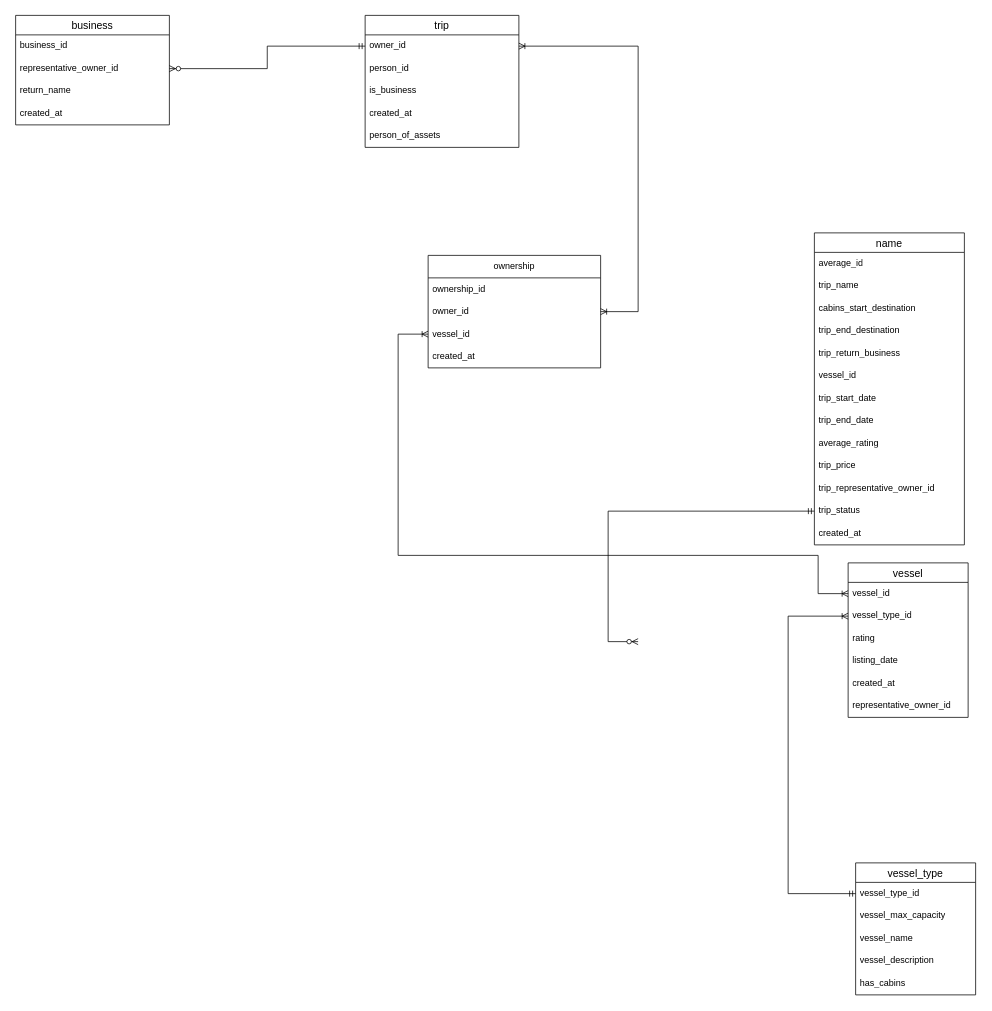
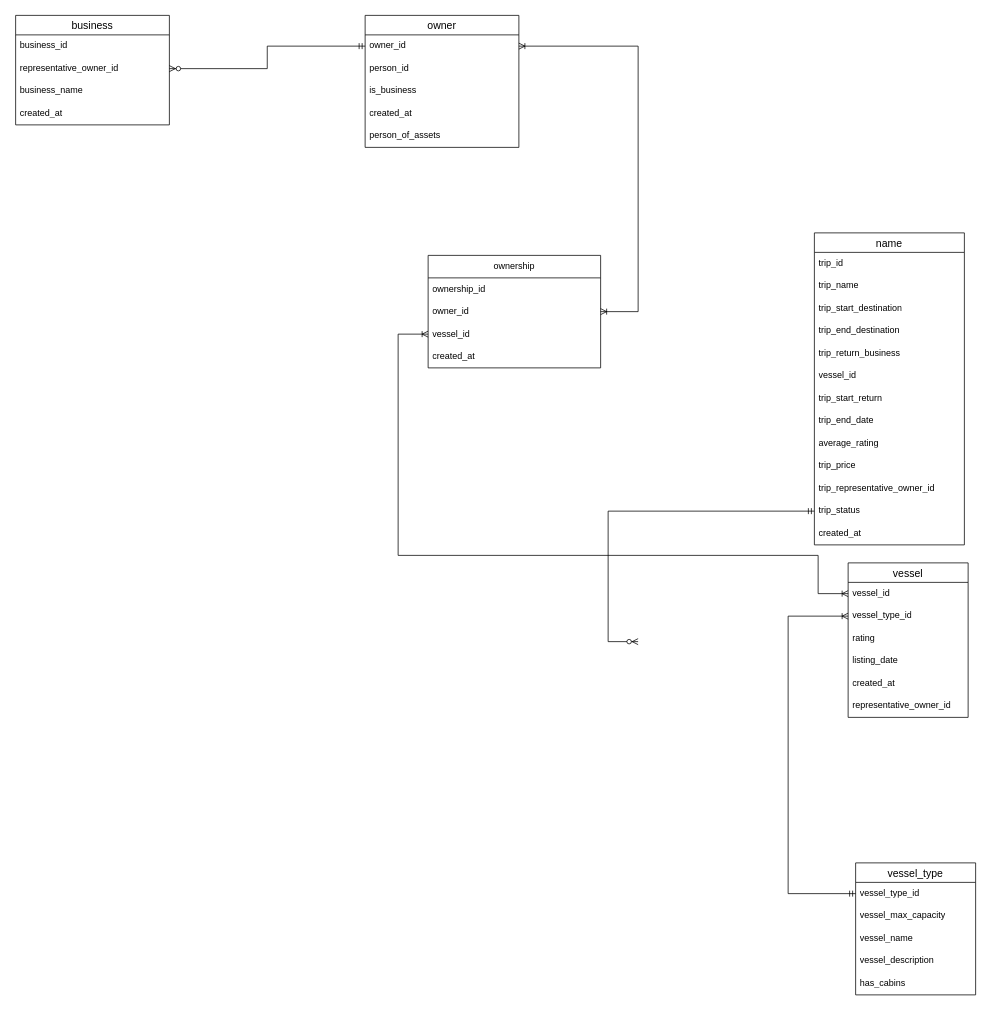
  <mxCell id="0" />
  <mxCell id="1" parent="0" />
- <mxCell id="2" value="trip" style="swimlane;fontStyle=0;childLayout=stackLayout;horizontal=1;startSize=26;horizontalStack=0;resizeParent=1;resizeParentMax=0;resizeLast=0;collapsible=1;marginBottom=0;align=center;fontSize=14;" vertex="1" parent="1"><mxGeometry x="486" y="20" width="205" height="176" as="geometry" /></mxCell>
+ <mxCell id="2" value="owner" style="swimlane;fontStyle=0;childLayout=stackLayout;horizontal=1;startSize=26;horizontalStack=0;resizeParent=1;resizeParentMax=0;resizeLast=0;collapsible=1;marginBottom=0;align=center;fontSize=14;" vertex="1" parent="1"><mxGeometry x="486" y="20" width="205" height="176" as="geometry" /></mxCell>
  <mxCell id="3" value="owner_id" style="text;strokeColor=none;fillColor=none;spacingLeft=4;spacingRight=4;overflow=hidden;rotatable=0;points=[[0,0.5],[1,0.5]];portConstraint=eastwest;fontSize=12;whiteSpace=wrap;html=1;" vertex="1" parent="2"><mxGeometry y="26" width="205" height="30" as="geometry" /></mxCell>
  <mxCell id="4" value="person_id" style="text;strokeColor=none;fillColor=none;spacingLeft=4;spacingRight=4;overflow=hidden;rotatable=0;points=[[0,0.5],[1,0.5]];portConstraint=eastwest;fontSize=12;whiteSpace=wrap;html=1;" vertex="1" parent="2"><mxGeometry y="56" width="205" height="30" as="geometry" /></mxCell>
  <mxCell id="5" value="is_business" style="text;strokeColor=none;fillColor=none;spacingLeft=4;spacingRight=4;overflow=hidden;rotatable=0;points=[[0,0.5],[1,0.5]];portConstraint=eastwest;fontSize=12;whiteSpace=wrap;html=1;" vertex="1" parent="2"><mxGeometry y="86" width="205" height="30" as="geometry" /></mxCell>
  <mxCell id="6" value="created_at" style="text;strokeColor=none;fillColor=none;spacingLeft=4;spacingRight=4;overflow=hidden;rotatable=0;points=[[0,0.5],[1,0.5]];portConstraint=eastwest;fontSize=12;whiteSpace=wrap;html=1;" vertex="1" parent="2"><mxGeometry y="116" width="205" height="30" as="geometry" /></mxCell>
  <mxCell id="7" value="person_of_assets" style="text;strokeColor=none;fillColor=none;spacingLeft=4;spacingRight=4;overflow=hidden;rotatable=0;points=[[0,0.5],[1,0.5]];portConstraint=eastwest;fontSize=12;whiteSpace=wrap;html=1;" vertex="1" parent="2"><mxGeometry y="146" width="205" height="30" as="geometry" /></mxCell>
  <mxCell id="8" value="name" style="swimlane;fontStyle=0;childLayout=stackLayout;horizontal=1;startSize=26;horizontalStack=0;resizeParent=1;resizeParentMax=0;resizeLast=0;collapsible=1;marginBottom=0;align=center;fontSize=14;" vertex="1" parent="1"><mxGeometry x="1085" y="310" width="200" height="416" as="geometry" /></mxCell>
- <mxCell id="9" value="average_id" style="text;strokeColor=none;fillColor=none;spacingLeft=4;spacingRight=4;overflow=hidden;rotatable=0;points=[[0,0.5],[1,0.5]];portConstraint=eastwest;fontSize=12;whiteSpace=wrap;html=1;" vertex="1" parent="8"><mxGeometry y="26" width="200" height="30" as="geometry" /></mxCell>
+ <mxCell id="9" value="trip_id" style="text;strokeColor=none;fillColor=none;spacingLeft=4;spacingRight=4;overflow=hidden;rotatable=0;points=[[0,0.5],[1,0.5]];portConstraint=eastwest;fontSize=12;whiteSpace=wrap;html=1;" vertex="1" parent="8"><mxGeometry y="26" width="200" height="30" as="geometry" /></mxCell>
  <mxCell id="10" value="trip_name" style="text;strokeColor=none;fillColor=none;spacingLeft=4;spacingRight=4;overflow=hidden;rotatable=0;points=[[0,0.5],[1,0.5]];portConstraint=eastwest;fontSize=12;whiteSpace=wrap;html=1;" vertex="1" parent="8"><mxGeometry y="56" width="200" height="30" as="geometry" /></mxCell>
- <mxCell id="11" value="cabins_start_destination" style="text;strokeColor=none;fillColor=none;spacingLeft=4;spacingRight=4;overflow=hidden;rotatable=0;points=[[0,0.5],[1,0.5]];portConstraint=eastwest;fontSize=12;whiteSpace=wrap;html=1;" vertex="1" parent="8"><mxGeometry y="86" width="200" height="30" as="geometry" /></mxCell>
+ <mxCell id="11" value="trip_start_destination" style="text;strokeColor=none;fillColor=none;spacingLeft=4;spacingRight=4;overflow=hidden;rotatable=0;points=[[0,0.5],[1,0.5]];portConstraint=eastwest;fontSize=12;whiteSpace=wrap;html=1;" vertex="1" parent="8"><mxGeometry y="86" width="200" height="30" as="geometry" /></mxCell>
  <mxCell id="12" value="trip_end_destination" style="text;strokeColor=none;fillColor=none;spacingLeft=4;spacingRight=4;overflow=hidden;rotatable=0;points=[[0,0.5],[1,0.5]];portConstraint=eastwest;fontSize=12;whiteSpace=wrap;html=1;" vertex="1" parent="8"><mxGeometry y="116" width="200" height="30" as="geometry" /></mxCell>
  <mxCell id="13" value="trip_return_business" style="text;strokeColor=none;fillColor=none;spacingLeft=4;spacingRight=4;overflow=hidden;rotatable=0;points=[[0,0.5],[1,0.5]];portConstraint=eastwest;fontSize=12;whiteSpace=wrap;html=1;" vertex="1" parent="8"><mxGeometry y="146" width="200" height="30" as="geometry" /></mxCell>
  <mxCell id="14" value="vessel_id" style="text;strokeColor=none;fillColor=none;spacingLeft=4;spacingRight=4;overflow=hidden;rotatable=0;points=[[0,0.5],[1,0.5]];portConstraint=eastwest;fontSize=12;whiteSpace=wrap;html=1;" vertex="1" parent="8"><mxGeometry y="176" width="200" height="30" as="geometry" /></mxCell>
- <mxCell id="15" value="trip_start_date" style="text;strokeColor=none;fillColor=none;spacingLeft=4;spacingRight=4;overflow=hidden;rotatable=0;points=[[0,0.5],[1,0.5]];portConstraint=eastwest;fontSize=12;whiteSpace=wrap;html=1;" vertex="1" parent="8"><mxGeometry y="206" width="200" height="30" as="geometry" /></mxCell>
+ <mxCell id="15" value="trip_start_return" style="text;strokeColor=none;fillColor=none;spacingLeft=4;spacingRight=4;overflow=hidden;rotatable=0;points=[[0,0.5],[1,0.5]];portConstraint=eastwest;fontSize=12;whiteSpace=wrap;html=1;" vertex="1" parent="8"><mxGeometry y="206" width="200" height="30" as="geometry" /></mxCell>
  <mxCell id="16" value="trip_end_date" style="text;strokeColor=none;fillColor=none;spacingLeft=4;spacingRight=4;overflow=hidden;rotatable=0;points=[[0,0.5],[1,0.5]];portConstraint=eastwest;fontSize=12;whiteSpace=wrap;html=1;" vertex="1" parent="8"><mxGeometry y="236" width="200" height="30" as="geometry" /></mxCell>
  <mxCell id="17" value="average_rating" style="text;strokeColor=none;fillColor=none;spacingLeft=4;spacingRight=4;overflow=hidden;rotatable=0;points=[[0,0.5],[1,0.5]];portConstraint=eastwest;fontSize=12;whiteSpace=wrap;html=1;" vertex="1" parent="8"><mxGeometry y="266" width="200" height="30" as="geometry" /></mxCell>
  <mxCell id="18" value="trip_price" style="text;strokeColor=none;fillColor=none;spacingLeft=4;spacingRight=4;overflow=hidden;rotatable=0;points=[[0,0.5],[1,0.5]];portConstraint=eastwest;fontSize=12;whiteSpace=wrap;html=1;" vertex="1" parent="8"><mxGeometry y="296" width="200" height="30" as="geometry" /></mxCell>
  <mxCell id="19" value="trip_representative_owner_id" style="text;strokeColor=none;fillColor=none;spacingLeft=4;spacingRight=4;overflow=hidden;rotatable=0;points=[[0,0.5],[1,0.5]];portConstraint=eastwest;fontSize=12;whiteSpace=wrap;html=1;" vertex="1" parent="8"><mxGeometry y="326" width="200" height="30" as="geometry" /></mxCell>
  <mxCell id="20" value="trip_status" style="text;strokeColor=none;fillColor=none;spacingLeft=4;spacingRight=4;overflow=hidden;rotatable=0;points=[[0,0.5],[1,0.5]];portConstraint=eastwest;fontSize=12;whiteSpace=wrap;html=1;" vertex="1" parent="8"><mxGeometry y="356" width="200" height="30" as="geometry" /></mxCell>
  <mxCell id="21" value="created_at" style="text;strokeColor=none;fillColor=none;spacingLeft=4;spacingRight=4;overflow=hidden;rotatable=0;points=[[0,0.5],[1,0.5]];portConstraint=eastwest;fontSize=12;whiteSpace=wrap;html=1;" vertex="1" parent="8"><mxGeometry y="386" width="200" height="30" as="geometry" /></mxCell>
  <mxCell id="22" value="vessel" style="swimlane;fontStyle=0;childLayout=stackLayout;horizontal=1;startSize=26;horizontalStack=0;resizeParent=1;resizeParentMax=0;resizeLast=0;collapsible=1;marginBottom=0;align=center;fontSize=14;" vertex="1" parent="1"><mxGeometry x="1130" y="750" width="160" height="206" as="geometry" /></mxCell>
  <mxCell id="23" value="vessel_id&lt;span style=&quot;white-space: pre;&quot;&gt;&#09;&lt;/span&gt;" style="text;strokeColor=none;fillColor=none;spacingLeft=4;spacingRight=4;overflow=hidden;rotatable=0;points=[[0,0.5],[1,0.5]];portConstraint=eastwest;fontSize=12;whiteSpace=wrap;html=1;" vertex="1" parent="22"><mxGeometry y="26" width="160" height="30" as="geometry" /></mxCell>
  <mxCell id="24" value="vessel_type_id" style="text;strokeColor=none;fillColor=none;spacingLeft=4;spacingRight=4;overflow=hidden;rotatable=0;points=[[0,0.5],[1,0.5]];portConstraint=eastwest;fontSize=12;whiteSpace=wrap;html=1;" vertex="1" parent="22"><mxGeometry y="56" width="160" height="30" as="geometry" /></mxCell>
  <mxCell id="25" value="rating" style="text;strokeColor=none;fillColor=none;spacingLeft=4;spacingRight=4;overflow=hidden;rotatable=0;points=[[0,0.5],[1,0.5]];portConstraint=eastwest;fontSize=12;whiteSpace=wrap;html=1;" vertex="1" parent="22"><mxGeometry y="86" width="160" height="30" as="geometry" /></mxCell>
  <mxCell id="26" value="listing_date" style="text;strokeColor=none;fillColor=none;spacingLeft=4;spacingRight=4;overflow=hidden;rotatable=0;points=[[0,0.5],[1,0.5]];portConstraint=eastwest;fontSize=12;whiteSpace=wrap;html=1;" vertex="1" parent="22"><mxGeometry y="116" width="160" height="30" as="geometry" /></mxCell>
  <mxCell id="27" value="created_at" style="text;strokeColor=none;fillColor=none;spacingLeft=4;spacingRight=4;overflow=hidden;rotatable=0;points=[[0,0.5],[1,0.5]];portConstraint=eastwest;fontSize=12;whiteSpace=wrap;html=1;" vertex="1" parent="22"><mxGeometry y="146" width="160" height="30" as="geometry" /></mxCell>
  <mxCell id="28" value="representative_owner_id" style="text;strokeColor=none;fillColor=none;spacingLeft=4;spacingRight=4;overflow=hidden;rotatable=0;points=[[0,0.5],[1,0.5]];portConstraint=eastwest;fontSize=12;whiteSpace=wrap;html=1;" vertex="1" parent="22"><mxGeometry y="176" width="160" height="30" as="geometry" /></mxCell>
  <mxCell id="29" value="ownership" style="swimlane;fontStyle=0;childLayout=stackLayout;horizontal=1;startSize=30;horizontalStack=0;resizeParent=1;resizeParentMax=0;resizeLast=0;collapsible=1;marginBottom=0;whiteSpace=wrap;html=1;" vertex="1" parent="1"><mxGeometry x="570" y="340" width="230" height="150" as="geometry"><mxRectangle x="-20" y="480" width="90" height="30" as="alternateBounds" /></mxGeometry></mxCell>
  <mxCell id="30" value="ownership_id" style="text;strokeColor=none;fillColor=none;align=left;verticalAlign=middle;spacingLeft=4;spacingRight=4;overflow=hidden;points=[[0,0.5],[1,0.5]];portConstraint=eastwest;rotatable=0;whiteSpace=wrap;html=1;" vertex="1" parent="29"><mxGeometry y="30" width="230" height="30" as="geometry" /></mxCell>
  <mxCell id="31" value="owner_id" style="text;strokeColor=none;fillColor=none;align=left;verticalAlign=middle;spacingLeft=4;spacingRight=4;overflow=hidden;points=[[0,0.5],[1,0.5]];portConstraint=eastwest;rotatable=0;whiteSpace=wrap;html=1;" vertex="1" parent="29"><mxGeometry y="60" width="230" height="30" as="geometry" /></mxCell>
  <mxCell id="32" value="vessel_id" style="text;strokeColor=none;fillColor=none;align=left;verticalAlign=middle;spacingLeft=4;spacingRight=4;overflow=hidden;points=[[0,0.5],[1,0.5]];portConstraint=eastwest;rotatable=0;whiteSpace=wrap;html=1;" vertex="1" parent="29"><mxGeometry y="90" width="230" height="30" as="geometry" /></mxCell>
  <mxCell id="33" value="created_at" style="text;strokeColor=none;fillColor=none;align=left;verticalAlign=middle;spacingLeft=4;spacingRight=4;overflow=hidden;points=[[0,0.5],[1,0.5]];portConstraint=eastwest;rotatable=0;whiteSpace=wrap;html=1;" vertex="1" parent="29"><mxGeometry y="120" width="230" height="30" as="geometry" /></mxCell>
  <mxCell id="34" value="" style="edgeStyle=orthogonalEdgeStyle;fontSize=12;html=1;endArrow=ERoneToMany;startArrow=ERoneToMany;rounded=0;entryX=1;entryY=0.5;entryDx=0;entryDy=0;exitX=1;exitY=0.5;exitDx=0;exitDy=0;" edge="1" parent="1" source="31" target="3"><mxGeometry width="100" height="100" relative="1" as="geometry"><mxPoint x="400" y="230" as="sourcePoint" /><mxPoint x="490" y="230" as="targetPoint" /><Array as="points"><mxPoint x="850" y="415" /><mxPoint x="850" y="61" /></Array></mxGeometry></mxCell>
  <mxCell id="35" value="vessel_type" style="swimlane;fontStyle=0;childLayout=stackLayout;horizontal=1;startSize=26;horizontalStack=0;resizeParent=1;resizeParentMax=0;resizeLast=0;collapsible=1;marginBottom=0;align=center;fontSize=14;" vertex="1" parent="1"><mxGeometry x="1140" y="1150" width="160" height="176" as="geometry" /></mxCell>
  <mxCell id="36" value="vessel_type_id&lt;span style=&quot;white-space: pre;&quot;&gt;&#09;&lt;/span&gt;" style="text;strokeColor=none;fillColor=none;spacingLeft=4;spacingRight=4;overflow=hidden;rotatable=0;points=[[0,0.5],[1,0.5]];portConstraint=eastwest;fontSize=12;whiteSpace=wrap;html=1;" vertex="1" parent="35"><mxGeometry y="26" width="160" height="30" as="geometry" /></mxCell>
  <mxCell id="37" value="vessel_max_capacity" style="text;strokeColor=none;fillColor=none;spacingLeft=4;spacingRight=4;overflow=hidden;rotatable=0;points=[[0,0.5],[1,0.5]];portConstraint=eastwest;fontSize=12;whiteSpace=wrap;html=1;" vertex="1" parent="35"><mxGeometry y="56" width="160" height="30" as="geometry" /></mxCell>
  <mxCell id="38" value="vessel_name" style="text;strokeColor=none;fillColor=none;spacingLeft=4;spacingRight=4;overflow=hidden;rotatable=0;points=[[0,0.5],[1,0.5]];portConstraint=eastwest;fontSize=12;whiteSpace=wrap;html=1;" vertex="1" parent="35"><mxGeometry y="86" width="160" height="30" as="geometry" /></mxCell>
  <mxCell id="39" value="vessel_description" style="text;strokeColor=none;fillColor=none;spacingLeft=4;spacingRight=4;overflow=hidden;rotatable=0;points=[[0,0.5],[1,0.5]];portConstraint=eastwest;fontSize=12;whiteSpace=wrap;html=1;" vertex="1" parent="35"><mxGeometry y="116" width="160" height="30" as="geometry" /></mxCell>
  <mxCell id="40" value="has_cabins" style="text;strokeColor=none;fillColor=none;spacingLeft=4;spacingRight=4;overflow=hidden;rotatable=0;points=[[0,0.5],[1,0.5]];portConstraint=eastwest;fontSize=12;whiteSpace=wrap;html=1;" vertex="1" parent="35"><mxGeometry y="146" width="160" height="30" as="geometry" /></mxCell>
  <mxCell id="41" value="" style="edgeStyle=orthogonalEdgeStyle;fontSize=12;html=1;endArrow=ERoneToMany;startArrow=ERmandOne;rounded=0;exitX=0;exitY=0.5;exitDx=0;exitDy=0;entryX=0;entryY=0.5;entryDx=0;entryDy=0;" edge="1" parent="1" source="36" target="24"><mxGeometry width="100" height="100" relative="1" as="geometry"><mxPoint y="820" as="sourcePoint" x="730" /><mxPoint x="830" y="720" as="targetPoint" /><Array as="points"><mxPoint x="1050" y="1191" /><mxPoint x="1050" y="821" /></Array></mxGeometry></mxCell>
  <mxCell id="42" value="" style="edgeStyle=orthogonalEdgeStyle;fontSize=12;html=1;endArrow=ERoneToMany;startArrow=ERoneToMany;rounded=0;entryX=0;entryY=0.5;entryDx=0;entryDy=0;exitX=0;exitY=0.5;exitDx=0;exitDy=0;" edge="1" parent="1" source="23" target="32"><mxGeometry width="100" height="100" relative="1" as="geometry"><mxPoint x="445" y="694" as="sourcePoint" /><mxPoint x="450" y="340" as="targetPoint" /><Array as="points"><mxPoint x="1090" y="791" /><mxPoint x="1090" y="740" /><mxPoint x="530" y="740" /><mxPoint x="530" y="445" /></Array></mxGeometry></mxCell>
  <mxCell id="43" value="business" style="swimlane;fontStyle=0;childLayout=stackLayout;horizontal=1;startSize=26;horizontalStack=0;resizeParent=1;resizeParentMax=0;resizeLast=0;collapsible=1;marginBottom=0;align=center;fontSize=14;" vertex="1" parent="1"><mxGeometry x="20" y="20" width="205" height="146" as="geometry" /></mxCell>
  <mxCell id="44" value="business_id" style="text;strokeColor=none;fillColor=none;spacingLeft=4;spacingRight=4;overflow=hidden;rotatable=0;points=[[0,0.5],[1,0.5]];portConstraint=eastwest;fontSize=12;whiteSpace=wrap;html=1;" vertex="1" parent="43"><mxGeometry y="26" width="205" height="30" as="geometry" /></mxCell>
  <mxCell id="45" value="representative_owner_id" style="text;strokeColor=none;fillColor=none;spacingLeft=4;spacingRight=4;overflow=hidden;rotatable=0;points=[[0,0.5],[1,0.5]];portConstraint=eastwest;fontSize=12;whiteSpace=wrap;html=1;" vertex="1" parent="43"><mxGeometry y="56" width="205" height="30" as="geometry" /></mxCell>
- <mxCell id="46" value="return_name" style="text;strokeColor=none;fillColor=none;spacingLeft=4;spacingRight=4;overflow=hidden;rotatable=0;points=[[0,0.5],[1,0.5]];portConstraint=eastwest;fontSize=12;whiteSpace=wrap;html=1;" vertex="1" parent="43"><mxGeometry y="86" width="205" height="30" as="geometry" /></mxCell>
+ <mxCell id="46" value="business_name" style="text;strokeColor=none;fillColor=none;spacingLeft=4;spacingRight=4;overflow=hidden;rotatable=0;points=[[0,0.5],[1,0.5]];portConstraint=eastwest;fontSize=12;whiteSpace=wrap;html=1;" vertex="1" parent="43"><mxGeometry y="86" width="205" height="30" as="geometry" /></mxCell>
  <mxCell id="47" value="created_at" style="text;strokeColor=none;fillColor=none;spacingLeft=4;spacingRight=4;overflow=hidden;rotatable=0;points=[[0,0.5],[1,0.5]];portConstraint=eastwest;fontSize=12;whiteSpace=wrap;html=1;" vertex="1" parent="43"><mxGeometry y="116" width="205" height="30" as="geometry" /></mxCell>
  <mxCell id="48" value="" style="edgeStyle=orthogonalEdgeStyle;fontSize=12;html=1;endArrow=ERzeroToMany;startArrow=ERmandOne;rounded=0;entryX=1;entryY=0.5;entryDx=0;entryDy=0;exitX=0;exitY=0.5;exitDx=0;exitDy=0;" edge="1" parent="1" source="3" target="45"><mxGeometry width="100" height="100" relative="1" as="geometry"><mxPoint x="510" y="290" as="sourcePoint" /><mxPoint x="610" y="190" as="targetPoint" /></mxGeometry></mxCell>
  <mxCell id="49" value="" style="edgeStyle=orthogonalEdgeStyle;fontSize=12;html=1;endArrow=ERzeroToMany;startArrow=ERmandOne;rounded=0;exitX=0;exitY=0.5;exitDx=0;exitDy=0;entryX=0;entryY=0.5;entryDx=0;entryDy=0;" edge="1" parent="1" source="20"><mxGeometry width="100" height="100" relative="1" as="geometry"><mxPoint x="840" y="720" as="sourcePoint" /><mxPoint x="850" y="855" as="targetPoint" /><Array as="points"><mxPoint x="810" y="681" /><mxPoint x="810" y="855" /></Array></mxGeometry></mxCell>
